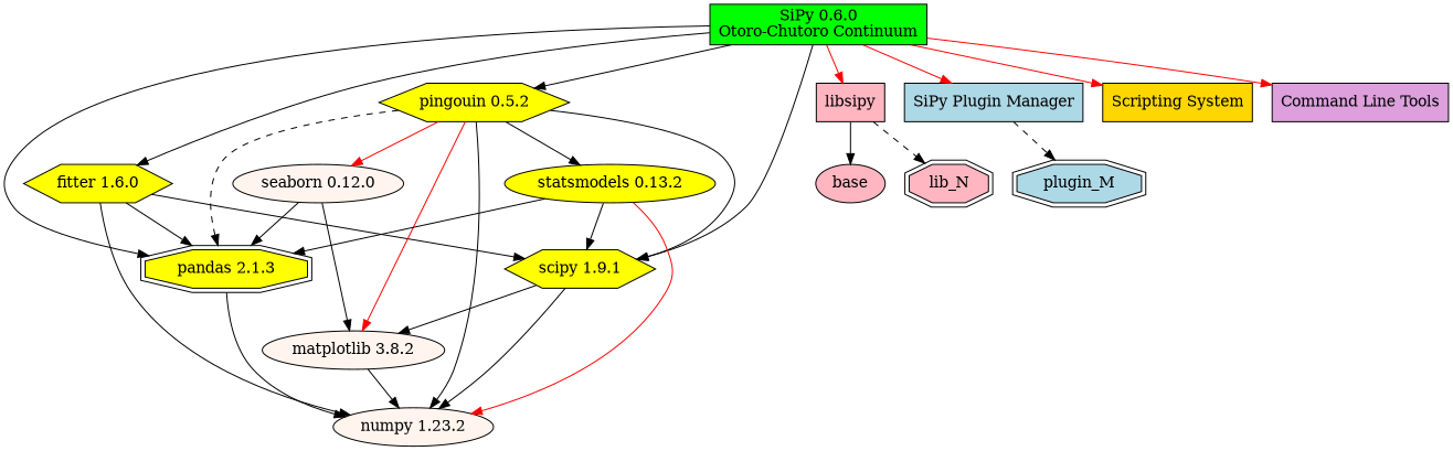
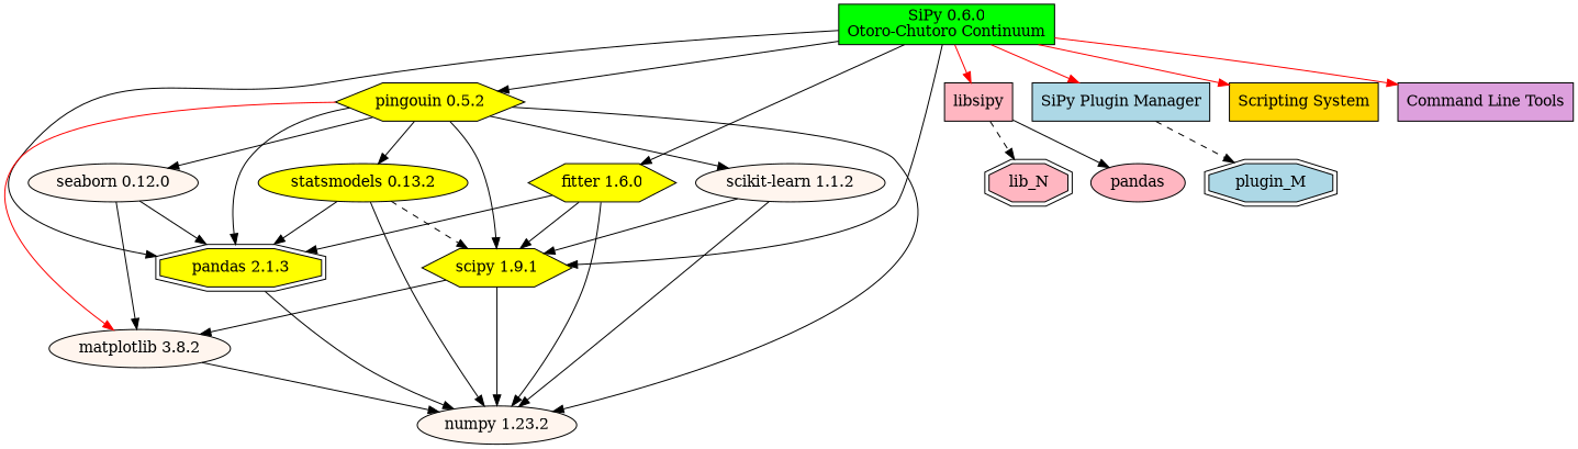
  digraph {
    rankdir=TB
    node [fillcolor=yellow style=filled]
    n1 [fillcolor=green label="SiPy 0.6.0\nOtoro-Chutoro Continuum" shape=rectangle]
    n2 [label="fitter 1.6.0" shape=hexagon]
    n3 [label="pandas 2.1.3" shape=doubleoctagon]
    n4 [label="pingouin 0.5.2" shape=hexagon]
    n5 [label="scipy 1.9.1" shape=hexagon]
    n6 [fillcolor=seashell label="matplotlib 3.8.2"]
    n7 [fillcolor=seashell label="numpy 1.23.2"]
    n8 [fillcolor=seashell label="seaborn 0.12.0"]
+   n9 [fillcolor=seashell label="scikit-learn 1.1.2"]
    n10 [label="statsmodels 0.13.2"]
    n11 [fillcolor=lightpink label=libsipy shape=rectangle]
-   base [fillcolor=lightpink]
+   base [fillcolor=lightpink label=pandas]
    lib_N [fillcolor=lightpink shape=doubleoctagon]
    n14 [fillcolor=lightblue label="SiPy Plugin Manager" shape=rectangle]
    plugin_M [fillcolor=lightblue shape=doubleoctagon]
    n16 [fillcolor=gold label="Scripting System" shape=rectangle]
    n17 [fillcolor=plum label="Command Line Tools" shape=rectangle]
    subgraph sub_1 {
      n1
      n2
      n3
      n4
      n5
      n6
      n7
      n8
+     n9
      n10
    }
    subgraph sub_2 {
      n1
      n11
      base
      lib_N
    }
    subgraph sub_3 {
      n1
      n14
      plugin_M
    }
    subgraph sub_4 {
      n1
      n16
    }
    subgraph sub_5 {
      n1
      n17
    }
    n1 -> n2
    n1 -> n3
    n1 -> n4
    n1 -> n5
    n1 -> n11 [color=red]
    n1 -> n14 [color=red]
    n1 -> n16 [color=red]
    n1 -> n17 [color=red]
    n2 -> n3
    n2 -> n5
    n2 -> n7
    n3 -> n7
-   n4 -> n3 [style=dashed]
+   n4 -> n3
    n4 -> n5
    n4 -> n6 [color=red]
    n4 -> n7
-   n4 -> n8 [color=red]
+   n4 -> n8
+   n4 -> n9
    n4 -> n10
    n5 -> n6
    n5 -> n7
    n6 -> n7
    n8 -> n3
    n8 -> n6
+   n9 -> n5
+   n9 -> n7
    n10 -> n3
-   n10 -> n5
-   n10 -> n7 [color=red]
+   n10 -> n5 [style=dashed]
+   n10 -> n7
    n11 -> base
    n11 -> lib_N [style=dashed]
    n14 -> plugin_M [style=dashed]
  }
